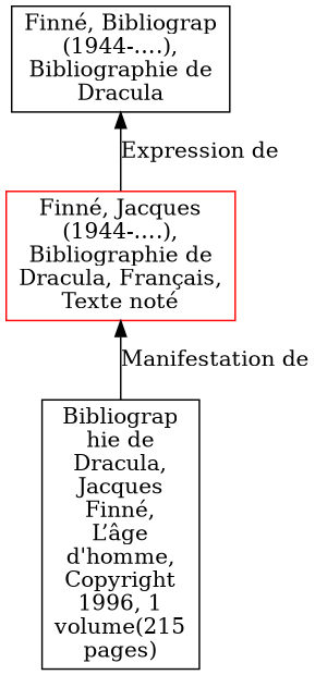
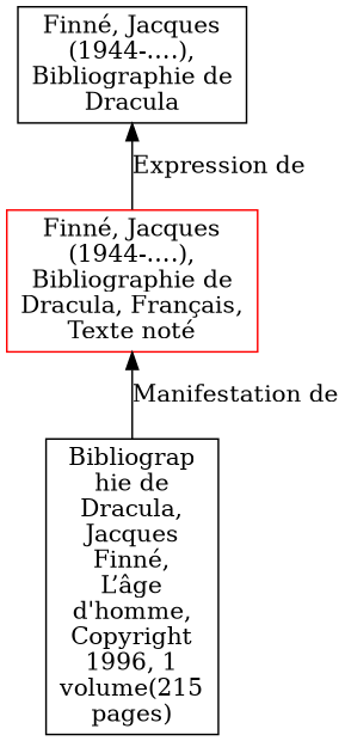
  digraph {
    rankdir=BT
    node [align=left shape=rect]
    n1 [color=red label="Finné, Jacques\n(1944-….),\nBibliographie de\nDracula, Français,\nTexte noté"]
-   n2 [label="Finné, Bibliograp\n(1944-….),\nBibliographie de\nDracula"]
+   n2 [label="Finné, Jacques\n(1944-….),\nBibliographie de\nDracula"]
    n3 [label="Bibliograp\nhie de\nDracula,\nJacques\nFinné,\nL’âge\nd'homme,\nCopyright\n1996, 1\nvolume(215\npages)"]
    n1 -> n2 [label="Expression de"]
    n3 -> n1 [label="Manifestation de"]
  }
